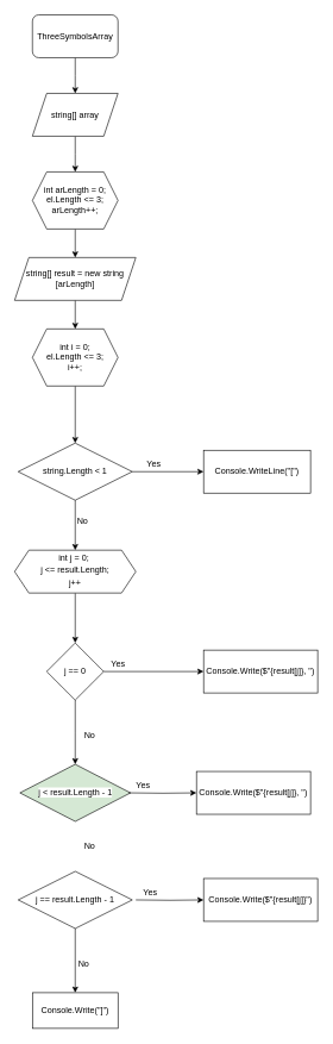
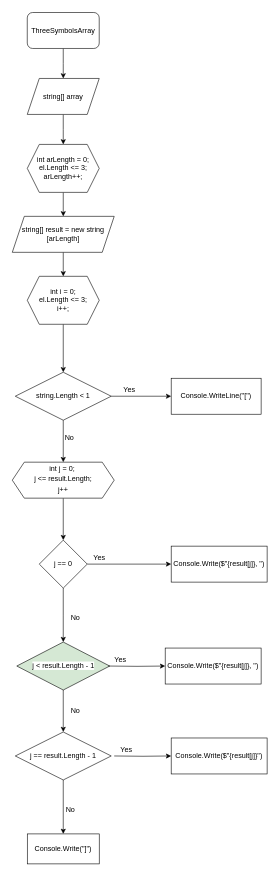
  <mxCell id="0" />
  <mxCell id="1" parent="0" />
  <mxCell id="2" style="edgeStyle=orthogonalEdgeStyle;rounded=0;orthogonalLoop=1;jettySize=auto;html=1;" edge="1" parent="1" source="3"><mxGeometry relative="1" as="geometry"><mxPoint x="105" y="130" as="targetPoint" /></mxGeometry></mxCell>
  <mxCell id="3" value="ThreeSymbolsArray" style="rounded=1;whiteSpace=wrap;html=1;" vertex="1" parent="1"><mxGeometry x="45" y="20" width="120" height="60" as="geometry" /></mxCell>
  <mxCell id="4" style="edgeStyle=orthogonalEdgeStyle;rounded=0;orthogonalLoop=1;jettySize=auto;html=1;entryX=0.5;entryY=0;entryDx=0;entryDy=0;" edge="1" parent="1" source="5"><mxGeometry relative="1" as="geometry"><mxPoint x="105" y="240" as="targetPoint" /></mxGeometry></mxCell>
  <mxCell id="5" value="string[] array" style="shape=parallelogram;perimeter=parallelogramPerimeter;whiteSpace=wrap;html=1;fixedSize=1;" vertex="1" parent="1"><mxGeometry x="45" y="130" width="120" height="60" as="geometry" /></mxCell>
  <mxCell id="6" value="" style="edgeStyle=orthogonalEdgeStyle;rounded=0;orthogonalLoop=1;jettySize=auto;html=1;" edge="1" parent="1" source="7" target="9"><mxGeometry relative="1" as="geometry" /></mxCell>
  <mxCell id="7" value="int arLength = 0;&lt;br&gt;el.Length &amp;lt;= 3;&lt;br&gt;arLength++;" style="shape=hexagon;perimeter=hexagonPerimeter2;whiteSpace=wrap;html=1;fixedSize=1;" vertex="1" parent="1"><mxGeometry x="45" y="240" width="120" height="80" as="geometry" /></mxCell>
  <mxCell id="8" style="edgeStyle=orthogonalEdgeStyle;rounded=0;orthogonalLoop=1;jettySize=auto;html=1;entryX=0.5;entryY=0;entryDx=0;entryDy=0;" edge="1" parent="1" source="9" target="11"><mxGeometry relative="1" as="geometry" /></mxCell>
  <mxCell id="9" value="string[] result = new string [arLength]" style="shape=parallelogram;perimeter=parallelogramPerimeter;whiteSpace=wrap;html=1;fixedSize=1;" vertex="1" parent="1"><mxGeometry x="20" y="360" width="170" height="60" as="geometry" /></mxCell>
  <mxCell id="10" value="" style="edgeStyle=orthogonalEdgeStyle;rounded=0;orthogonalLoop=1;jettySize=auto;html=1;" edge="1" parent="1" source="11" target="14"><mxGeometry relative="1" as="geometry" /></mxCell>
  <mxCell id="11" value="int i = 0;&lt;br&gt;el.Length &amp;lt;= 3;&lt;br&gt;i++;" style="shape=hexagon;perimeter=hexagonPerimeter2;whiteSpace=wrap;html=1;fixedSize=1;" vertex="1" parent="1"><mxGeometry x="45" y="460" width="120" height="80" as="geometry" /></mxCell>
  <mxCell id="12" value="" style="edgeStyle=orthogonalEdgeStyle;rounded=0;orthogonalLoop=1;jettySize=auto;html=1;" edge="1" parent="1" source="14" target="15"><mxGeometry relative="1" as="geometry" /></mxCell>
  <mxCell id="13" value="" style="edgeStyle=orthogonalEdgeStyle;rounded=0;orthogonalLoop=1;jettySize=auto;html=1;fontFamily=Helvetica;fontSize=12;fontColor=#000000;" edge="1" parent="1" source="14" target="18"><mxGeometry relative="1" as="geometry" /></mxCell>
  <mxCell id="14" value="string.Length &amp;lt; 1" style="rhombus;whiteSpace=wrap;html=1;" vertex="1" parent="1"><mxGeometry x="25" y="620" width="160" height="80" as="geometry" /></mxCell>
  <mxCell id="15" value="&lt;div style=&quot;line-height: 19px;&quot;&gt;&lt;span style=&quot;background-color: rgb(255, 255, 255);&quot;&gt;&lt;font style=&quot;font-size: 12px;&quot;&gt;Console.WriteLine(&quot;[&quot;)&lt;/font&gt;&lt;/span&gt;&lt;/div&gt;" style="whiteSpace=wrap;html=1;" vertex="1" parent="1"><mxGeometry x="285" y="630" width="150" height="60" as="geometry" /></mxCell>
  <mxCell id="16" value="Yes" style="text;html=1;align=center;verticalAlign=middle;resizable=0;points=[];autosize=1;strokeColor=none;fillColor=none;fontSize=12;fontFamily=Helvetica;fontColor=#000000;" vertex="1" parent="1"><mxGeometry x="195" y="635" width="40" height="30" as="geometry" /></mxCell>
  <mxCell id="17" value="" style="edgeStyle=orthogonalEdgeStyle;rounded=0;orthogonalLoop=1;jettySize=auto;html=1;fontFamily=Helvetica;fontSize=12;fontColor=#000000;" edge="1" parent="1" source="18" target="22"><mxGeometry relative="1" as="geometry" /></mxCell>
  <mxCell id="18" value="&lt;span style=&quot;background-color: rgb(255, 255, 255);&quot;&gt;int j = 0;&amp;nbsp;&lt;/span&gt;&lt;br&gt;&lt;div style=&quot;font-weight: normal; line-height: 19px;&quot;&gt;&lt;div style=&quot;&quot;&gt;&lt;span style=&quot;background-color: rgb(255, 255, 255);&quot;&gt;&lt;font style=&quot;font-size: 12px;&quot;&gt;j &amp;lt;= result.Length;&lt;/font&gt;&lt;/span&gt;&lt;/div&gt;&lt;div style=&quot;&quot;&gt;&lt;span style=&quot;background-color: rgb(255, 255, 255);&quot;&gt;&lt;font style=&quot;font-size: 12px;&quot;&gt;j++&lt;/font&gt;&lt;/span&gt;&lt;/div&gt;&lt;/div&gt;" style="shape=hexagon;perimeter=hexagonPerimeter2;whiteSpace=wrap;html=1;fixedSize=1;" vertex="1" parent="1"><mxGeometry x="20" y="770" width="170" height="60" as="geometry" /></mxCell>
  <mxCell id="19" value="No" style="text;html=1;align=center;verticalAlign=middle;resizable=0;points=[];autosize=1;strokeColor=none;fillColor=none;fontSize=12;fontFamily=Helvetica;fontColor=#000000;" vertex="1" parent="1"><mxGeometry x="95" y="715" width="40" height="30" as="geometry" /></mxCell>
  <mxCell id="20" value="" style="edgeStyle=orthogonalEdgeStyle;rounded=0;orthogonalLoop=1;jettySize=auto;html=1;fontFamily=Helvetica;fontSize=12;fontColor=#000000;" edge="1" parent="1" source="22" target="23"><mxGeometry relative="1" as="geometry" /></mxCell>
  <mxCell id="21" value="" style="edgeStyle=orthogonalEdgeStyle;rounded=0;orthogonalLoop=1;jettySize=auto;html=1;fontFamily=Helvetica;fontSize=12;fontColor=#000000;" edge="1" parent="1" source="22"><mxGeometry relative="1" as="geometry"><mxPoint x="105" y="1070" as="targetPoint" /></mxGeometry></mxCell>
  <mxCell id="22" value="j == 0" style="rhombus;whiteSpace=wrap;html=1;" vertex="1" parent="1"><mxGeometry x="65" y="900" width="80" height="80" as="geometry" /></mxCell>
  <mxCell id="23" value="&lt;div style=&quot;line-height: 19px;&quot;&gt;&lt;span style=&quot;background-color: rgb(255, 255, 255);&quot;&gt;Console.Write($&quot;{result[j]}, &quot;)&lt;/span&gt;&lt;/div&gt;" style="whiteSpace=wrap;html=1;" vertex="1" parent="1"><mxGeometry x="285" y="910" width="160" height="60" as="geometry" /></mxCell>
  <mxCell id="24" value="Yes" style="text;html=1;align=center;verticalAlign=middle;resizable=0;points=[];autosize=1;strokeColor=none;fillColor=none;fontSize=12;fontFamily=Helvetica;fontColor=#000000;" vertex="1" parent="1"><mxGeometry x="145" y="915" width="40" height="30" as="geometry" /></mxCell>
  <mxCell id="25" value="No" style="text;html=1;align=center;verticalAlign=middle;resizable=0;points=[];autosize=1;strokeColor=none;fillColor=none;fontSize=12;fontFamily=Helvetica;fontColor=#000000;" vertex="1" parent="1"><mxGeometry x="105" y="1015" width="40" height="30" as="geometry" /></mxCell>
+ <mxCell id="26" style="edgeStyle=orthogonalEdgeStyle;rounded=0;orthogonalLoop=1;jettySize=auto;html=1;entryX=0.5;entryY=0;entryDx=0;entryDy=0;fontFamily=Helvetica;fontSize=12;fontColor=#000000;" edge="1" parent="1" source="27" target="33"><mxGeometry relative="1" as="geometry" /></mxCell>
  <mxCell id="27" value="&lt;div style=&quot;line-height: 19px;&quot;&gt;&lt;span style=&quot;background-color: rgb(255, 255, 255);&quot;&gt;j &amp;lt; result.Length - 1&lt;/span&gt;&lt;/div&gt;" style="rhombus;whiteSpace=wrap;html=1;fillColor=#d5e8d4;" vertex="1" parent="1"><mxGeometry x="27.5" y="1070" width="155" height="80" as="geometry" /></mxCell>
  <mxCell id="28" value="No" style="text;html=1;align=center;verticalAlign=middle;resizable=0;points=[];autosize=1;strokeColor=none;fillColor=none;fontSize=12;fontFamily=Helvetica;fontColor=#000000;" vertex="1" parent="1"><mxGeometry x="105" y="1170" width="40" height="30" as="geometry" /></mxCell>
  <mxCell id="29" value="" style="edgeStyle=orthogonalEdgeStyle;rounded=0;orthogonalLoop=1;jettySize=auto;html=1;fontFamily=Helvetica;fontSize=12;fontColor=#000000;" edge="1" parent="1" target="30"><mxGeometry relative="1" as="geometry"><mxPoint x="180" y="1110" as="sourcePoint" /></mxGeometry></mxCell>
  <mxCell id="30" value="&lt;div style=&quot;line-height: 19px;&quot;&gt;&lt;span style=&quot;background-color: rgb(255, 255, 255);&quot;&gt;Console.Write(&lt;/span&gt;$&quot;{result[j]}, &quot;&lt;span style=&quot;background-color: rgb(255, 255, 255);&quot;&gt;)&lt;/span&gt;&lt;br&gt;&lt;/div&gt;" style="whiteSpace=wrap;html=1;" vertex="1" parent="1"><mxGeometry x="275" y="1080" width="160" height="60" as="geometry" /></mxCell>
  <mxCell id="31" value="Yes" style="text;html=1;align=center;verticalAlign=middle;resizable=0;points=[];autosize=1;strokeColor=none;fillColor=none;fontSize=12;fontFamily=Helvetica;fontColor=#000000;" vertex="1" parent="1"><mxGeometry x="180" y="1085" width="40" height="30" as="geometry" /></mxCell>
  <mxCell id="32" value="" style="edgeStyle=orthogonalEdgeStyle;rounded=0;orthogonalLoop=1;jettySize=auto;html=1;fontFamily=Helvetica;fontSize=12;fontColor=#000000;" edge="1" parent="1" source="33" target="37"><mxGeometry relative="1" as="geometry" /></mxCell>
  <mxCell id="33" value="&lt;div style=&quot;line-height: 19px;&quot;&gt;&lt;span style=&quot;background-color: rgb(255, 255, 255);&quot;&gt;j == result.Length - 1&lt;/span&gt;&lt;/div&gt;" style="rhombus;whiteSpace=wrap;html=1;" vertex="1" parent="1"><mxGeometry x="25" y="1220" width="160" height="80" as="geometry" /></mxCell>
  <mxCell id="34" value="" style="edgeStyle=orthogonalEdgeStyle;rounded=0;orthogonalLoop=1;jettySize=auto;html=1;fontFamily=Helvetica;fontSize=12;fontColor=#000000;" edge="1" parent="1" target="35"><mxGeometry relative="1" as="geometry"><mxPoint x="190" y="1260" as="sourcePoint" /></mxGeometry></mxCell>
  <mxCell id="35" value="&lt;div style=&quot;line-height: 19px;&quot;&gt;&lt;span style=&quot;background-color: rgb(255, 255, 255);&quot;&gt;Console.Write(&lt;/span&gt;$&quot;{result[j]}&quot;&lt;span style=&quot;background-color: rgb(255, 255, 255);&quot;&gt;)&lt;/span&gt;&lt;br&gt;&lt;/div&gt;" style="whiteSpace=wrap;html=1;" vertex="1" parent="1"><mxGeometry x="285" y="1230" width="160" height="60" as="geometry" /></mxCell>
  <mxCell id="36" value="Yes" style="text;html=1;align=center;verticalAlign=middle;resizable=0;points=[];autosize=1;strokeColor=none;fillColor=none;fontSize=12;fontFamily=Helvetica;fontColor=#000000;" vertex="1" parent="1"><mxGeometry x="190" y="1235" width="40" height="30" as="geometry" /></mxCell>
  <mxCell id="37" value="&lt;br&gt;&lt;div style=&quot;font-weight: normal; line-height: 19px;&quot;&gt;&lt;div style=&quot;&quot;&gt;&lt;font style=&quot;font-size: 12px; background-color: rgb(255, 255, 255);&quot;&gt;Console.Write(&quot;]&quot;)&lt;/font&gt;&lt;/div&gt;&lt;/div&gt;&lt;br style=&quot;&quot;&gt;" style="whiteSpace=wrap;html=1;" vertex="1" parent="1"><mxGeometry x="45" y="1390" width="120" height="50" as="geometry" /></mxCell>
  <mxCell id="38" value="&amp;nbsp;No" style="text;html=1;align=center;verticalAlign=middle;resizable=0;points=[];autosize=1;strokeColor=none;fillColor=none;fontSize=12;fontFamily=Helvetica;fontColor=#000000;" vertex="1" parent="1"><mxGeometry x="95" y="1335" width="40" height="30" as="geometry" /></mxCell>
